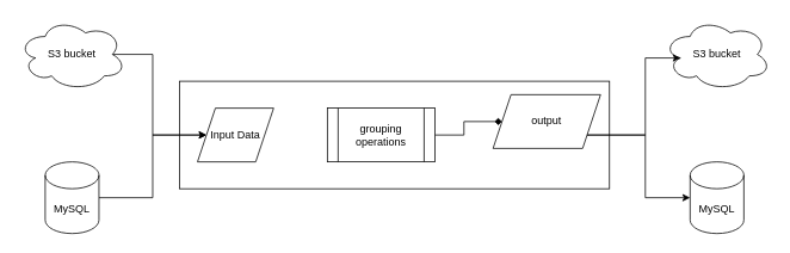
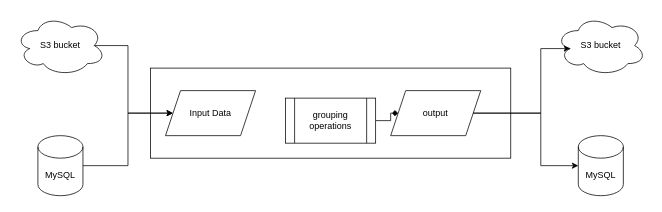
  <mxCell id="0" />
  <mxCell id="1" parent="0" />
  <mxCell id="2" value="" style="rounded=0;whiteSpace=wrap;html=1;" vertex="1" parent="1"><mxGeometry x="200" y="90" width="480" height="120" as="geometry" /></mxCell>
  <mxCell id="3" style="edgeStyle=orthogonalEdgeStyle;rounded=0;orthogonalLoop=1;jettySize=auto;html=1;exitX=0.875;exitY=0.5;exitDx=0;exitDy=0;exitPerimeter=0;entryX=0;entryY=0.5;entryDx=0;entryDy=0;" edge="1" parent="1" source="4" target="9"><mxGeometry relative="1" as="geometry"><Array as="points"><mxPoint x="170" y="60" /><mxPoint x="170" y="150" /></Array></mxGeometry></mxCell>
  <mxCell id="4" value="S3 bucket" style="ellipse;shape=cloud;whiteSpace=wrap;html=1;" vertex="1" parent="1"><mxGeometry x="20" y="20" width="120" height="80" as="geometry" /></mxCell>
  <mxCell id="5" style="edgeStyle=orthogonalEdgeStyle;rounded=0;orthogonalLoop=1;jettySize=auto;html=1;entryX=0;entryY=0.5;entryDx=0;entryDy=0;" edge="1" parent="1" source="6" target="9"><mxGeometry relative="1" as="geometry"><Array as="points"><mxPoint x="170" y="220" /><mxPoint x="170" y="150" /></Array></mxGeometry></mxCell>
  <mxCell id="6" value="MySQL" style="shape=cylinder3;whiteSpace=wrap;html=1;boundedLbl=1;backgroundOutline=1;size=15;" vertex="1" parent="1"><mxGeometry x="50" y="180" width="60" height="80" as="geometry" /></mxCell>
  <mxCell id="7" style="edgeStyle=orthogonalEdgeStyle;rounded=0;orthogonalLoop=1;jettySize=auto;html=1;entryX=0;entryY=0.5;entryDx=0;entryDy=0;endArrow=diamond;" edge="1" parent="1" source="8" target="10"><mxGeometry relative="1" as="geometry" /></mxCell>
- <mxCell id="8" value="grouping operations" style="shape=process;whiteSpace=wrap;html=1;backgroundOutline=1;" vertex="1" parent="1"><mxGeometry x="365" y="120" width="120" height="60" as="geometry" /></mxCell>
- <mxCell id="9" value="Input Data" style="shape=parallelogram;perimeter=parallelogramPerimeter;whiteSpace=wrap;html=1;fixedSize=1;" vertex="1" parent="1"><mxGeometry x="220" y="120" width="85" height="60" as="geometry" /></mxCell>
- <mxCell id="10" value="output" style="shape=parallelogram;perimeter=parallelogramPerimeter;whiteSpace=wrap;html=1;fixedSize=1;" vertex="1" parent="1"><mxGeometry x="550" y="105" width="120" height="60" as="geometry" /></mxCell>
+ <mxCell id="8" value="grouping operations" style="shape=process;whiteSpace=wrap;html=1;backgroundOutline=1;" vertex="1" parent="1"><mxGeometry x="380" y="130" width="120" height="60" as="geometry" /></mxCell>
+ <mxCell id="9" value="Input Data" style="shape=parallelogram;perimeter=parallelogramPerimeter;whiteSpace=wrap;html=1;fixedSize=1;" vertex="1" parent="1"><mxGeometry x="220" y="120" width="120" height="60" as="geometry" /></mxCell>
+ <mxCell id="10" value="output" style="shape=parallelogram;perimeter=parallelogramPerimeter;whiteSpace=wrap;html=1;fixedSize=1;" vertex="1" parent="1"><mxGeometry x="520" y="120" width="120" height="60" as="geometry" /></mxCell>
  <mxCell id="11" value="S3 bucket" style="ellipse;shape=cloud;whiteSpace=wrap;html=1;" vertex="1" parent="1"><mxGeometry x="740" y="20" width="120" height="80" as="geometry" /></mxCell>
  <mxCell id="12" value="MySQL" style="shape=cylinder3;whiteSpace=wrap;html=1;boundedLbl=1;backgroundOutline=1;size=15;" vertex="1" parent="1"><mxGeometry x="770" y="180" width="60" height="80" as="geometry" /></mxCell>
  <mxCell id="13" style="edgeStyle=orthogonalEdgeStyle;rounded=0;orthogonalLoop=1;jettySize=auto;html=1;entryX=0.16;entryY=0.55;entryDx=0;entryDy=0;entryPerimeter=0;" edge="1" parent="1" source="10" target="11"><mxGeometry relative="1" as="geometry"><Array as="points"><mxPoint x="720" y="150" /><mxPoint x="720" y="64" /></Array></mxGeometry></mxCell>
  <mxCell id="14" style="edgeStyle=orthogonalEdgeStyle;rounded=0;orthogonalLoop=1;jettySize=auto;html=1;entryX=0;entryY=0.5;entryDx=0;entryDy=0;entryPerimeter=0;" edge="1" parent="1" source="10" target="12"><mxGeometry relative="1" as="geometry"><Array as="points"><mxPoint x="720" y="150" /><mxPoint x="720" y="220" /></Array></mxGeometry></mxCell>
